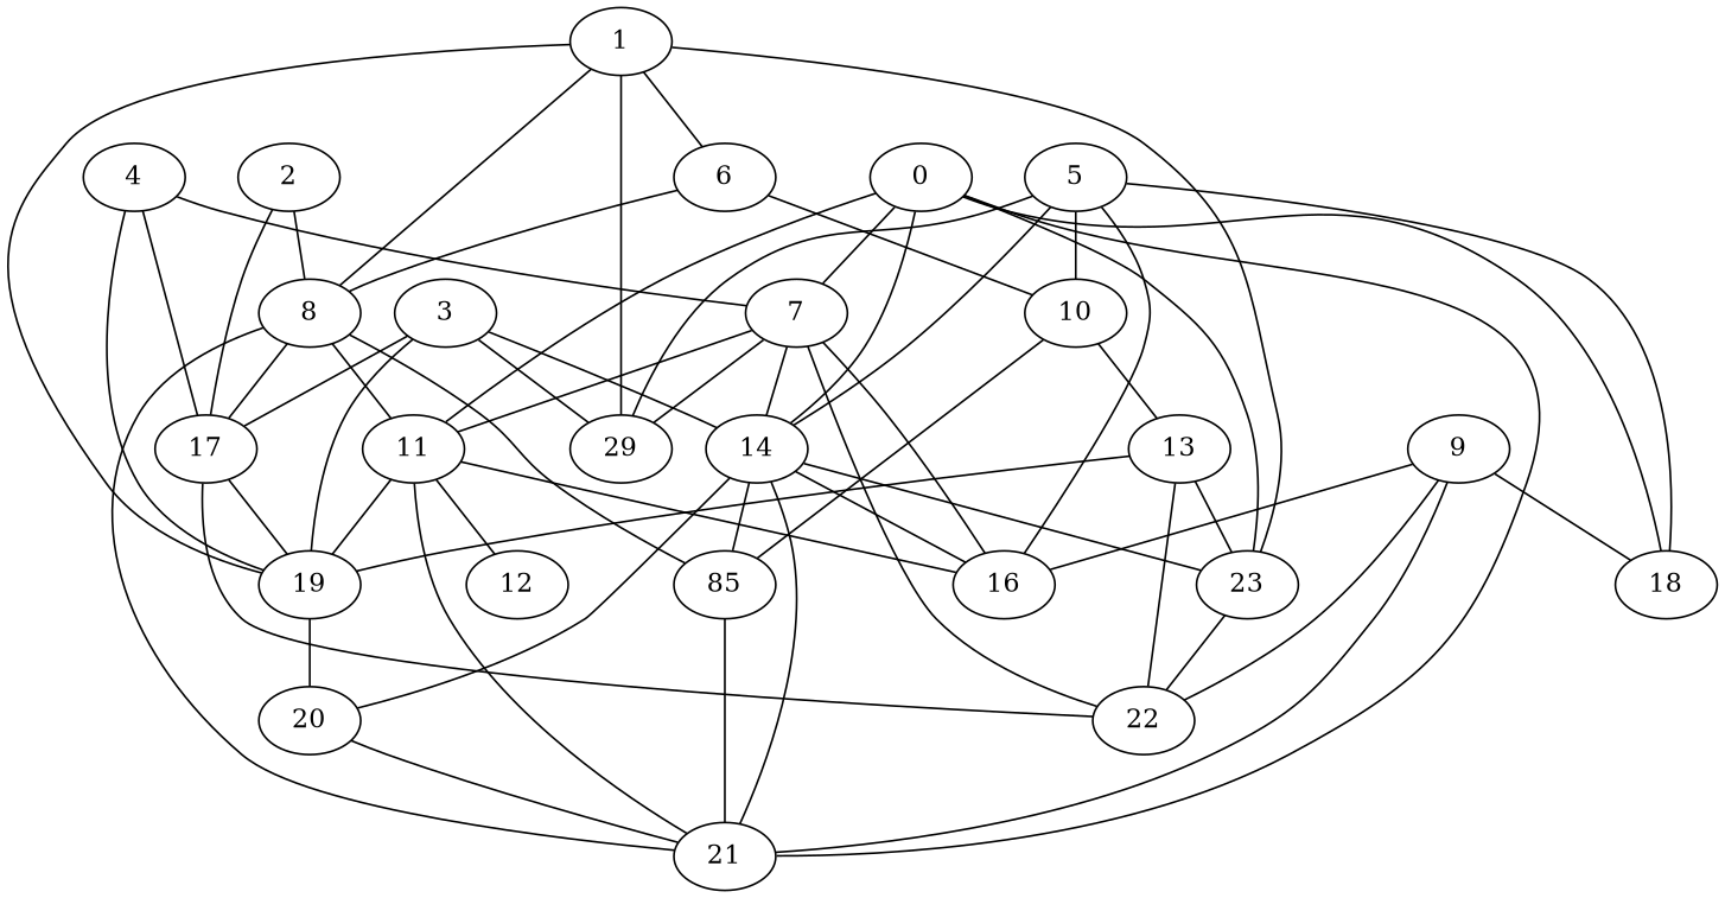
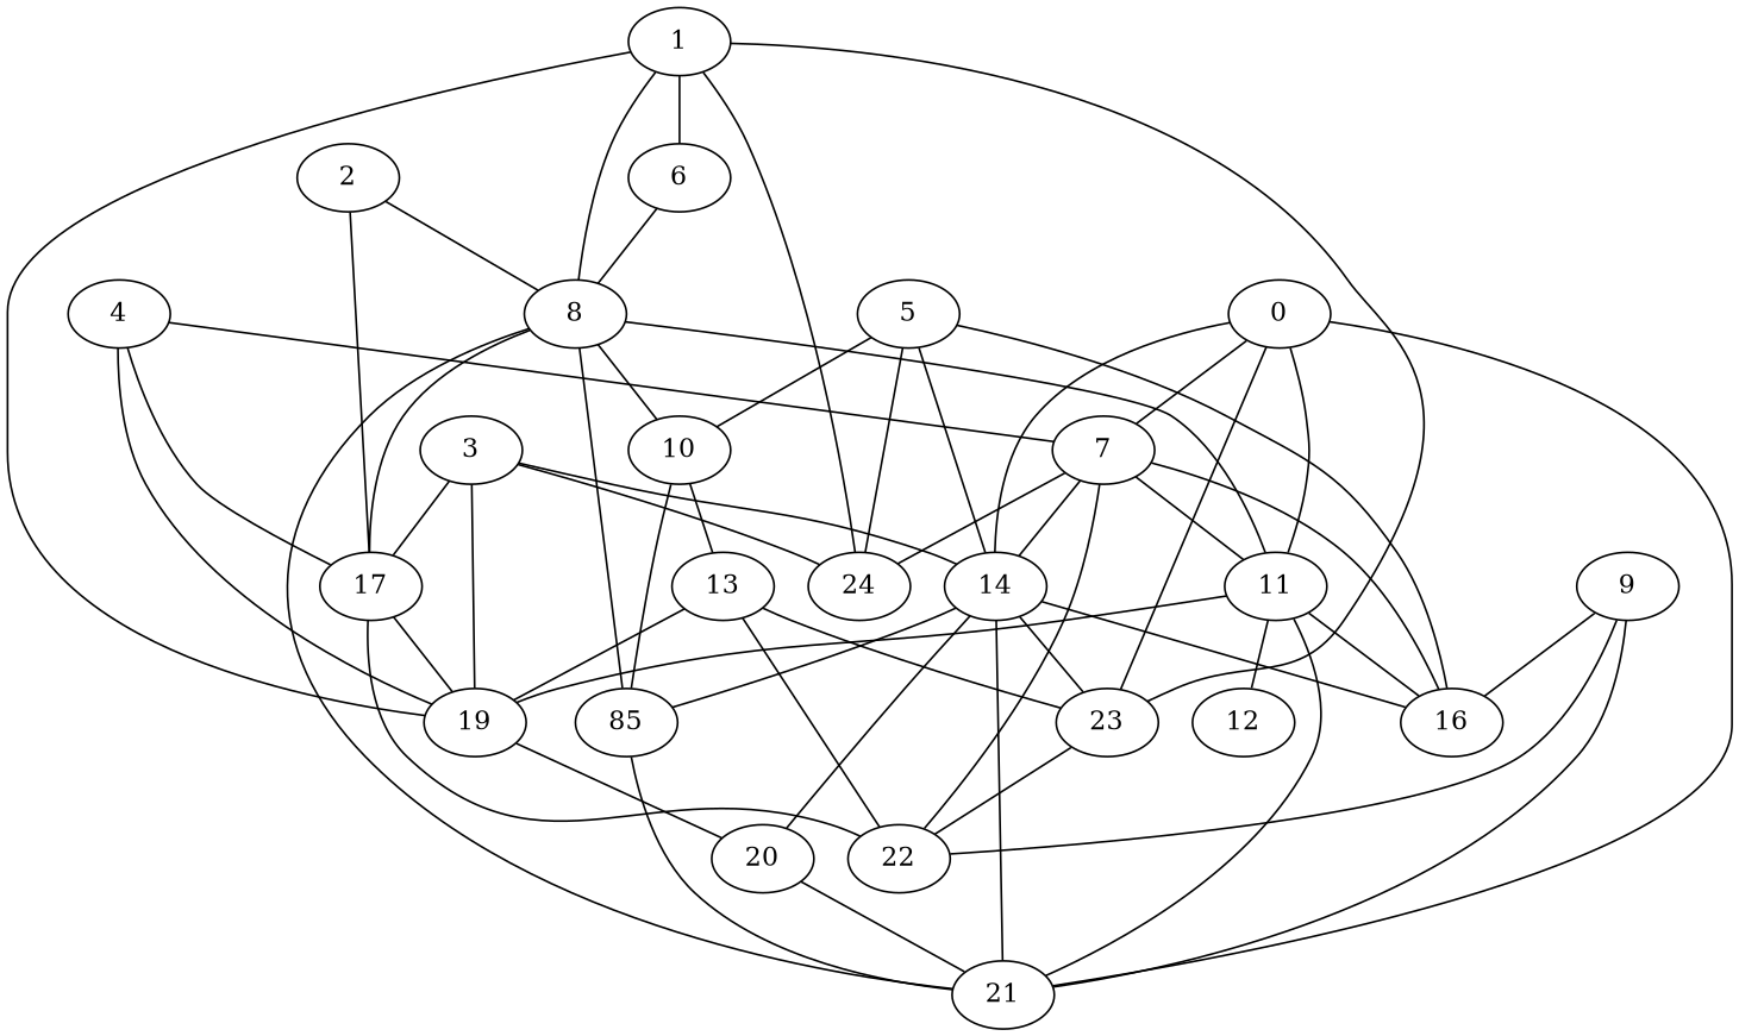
  strict graph {
    edge [is_available=True prob=1.0]
    0
    7
    11
    14
-   18
    21
    23
-   24 [label=29]
+   24
    16
    22
    19
    12
    n13 [label=85]
    20
    1
    6
    8
    17
    10
    2
    3
    4
    5
    13
    9
    0 -- 7 [prob=0.454489882324]
    0 -- 11 [prob=0.173325090295]
    0 -- 14 [prob=0.0333882010444]
-   0 -- 18 [prob=0.687672227466]
    0 -- 21 [prob=0.690777118041]
    0 -- 23
    7 -- 11 [prob=0.853191694488]
    7 -- 14 [prob=0.546615284794]
    7 -- 24
    7 -- 16 [prob=0.564065953758]
    7 -- 22
    11 -- 21
    11 -- 16 [prob=0.0558678075397]
    11 -- 19 [prob=0.97819760903]
    11 -- 12
    14 -- 21 [prob=0.280172619003]
    14 -- 23 [prob=0.221149680627]
    14 -- 16 [prob=0.866899753146]
    14 -- n13
    14 -- 20 [prob=0.250733502187]
    23 -- 22 [prob=0.398072974197]
    19 -- 20 [prob=0.417156988193]
    n13 -- 21 [prob=0.313870431903]
    20 -- 21 [prob=0.852309931177]
    1 -- 23 [prob=0.0180622018208]
    1 -- 24 [prob=0.956425908139]
    1 -- 19
    1 -- 6 [prob=0.416898466253]
    1 -- 8 [prob=0.125084584811]
    6 -- 8 [prob=0.582360240314]
    8 -- 11 [prob=0.398885396083]
    8 -- 21 [prob=0.211212750565]
    8 -- n13 [prob=0.246745941142]
    8 -- 17 [prob=0.376318830375]
-   6 -- 10 [prob=0.900687450974]
+   8 -- 10 [prob=0.900687450974]
    17 -- 22
    17 -- 19 [prob=0.536845204719]
    10 -- n13 [prob=0.213175870348]
    10 -- 13 [prob=0.787244693535]
    2 -- 8 [prob=0.199017482036]
    2 -- 17 [prob=0.197508196843]
    3 -- 14 [prob=0.0777453769927]
    3 -- 24 [prob=0.825653374934]
    3 -- 19
    3 -- 17 [prob=0.257708557623]
    4 -- 7 [prob=0.930886230669]
    4 -- 19 [prob=0.11449248474]
    4 -- 17 [prob=0.916762054212]
    5 -- 14 [prob=0.445363564393]
-   5 -- 18 [prob=0.104089031768]
    5 -- 24 [prob=0.116935926377]
    5 -- 16 [prob=0.296246495568]
    5 -- 10 [prob=0.33367487994]
    13 -- 23 [prob=0.51681563518]
    13 -- 22
    13 -- 19 [prob=0.37767185537]
-   9 -- 18
    9 -- 21 [prob=0.311022391272]
    9 -- 16 [prob=0.095627493908]
    9 -- 22 [prob=0.533932136341]
  }
